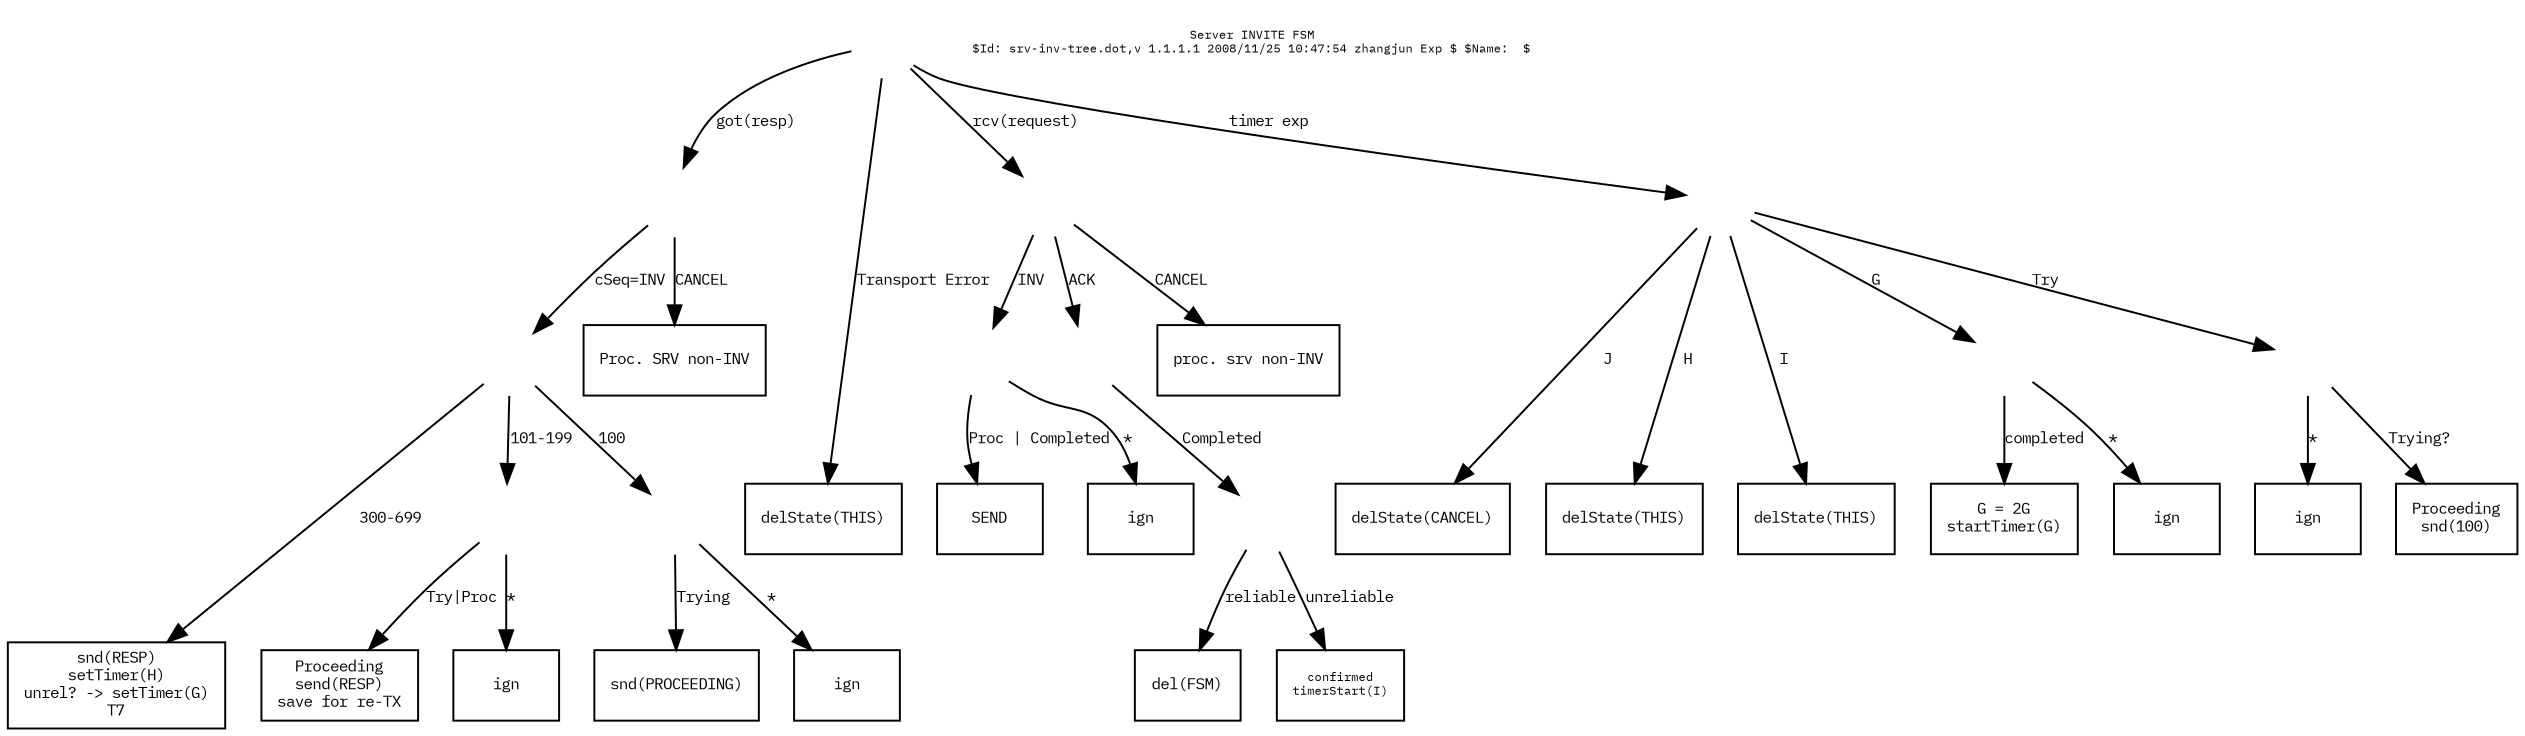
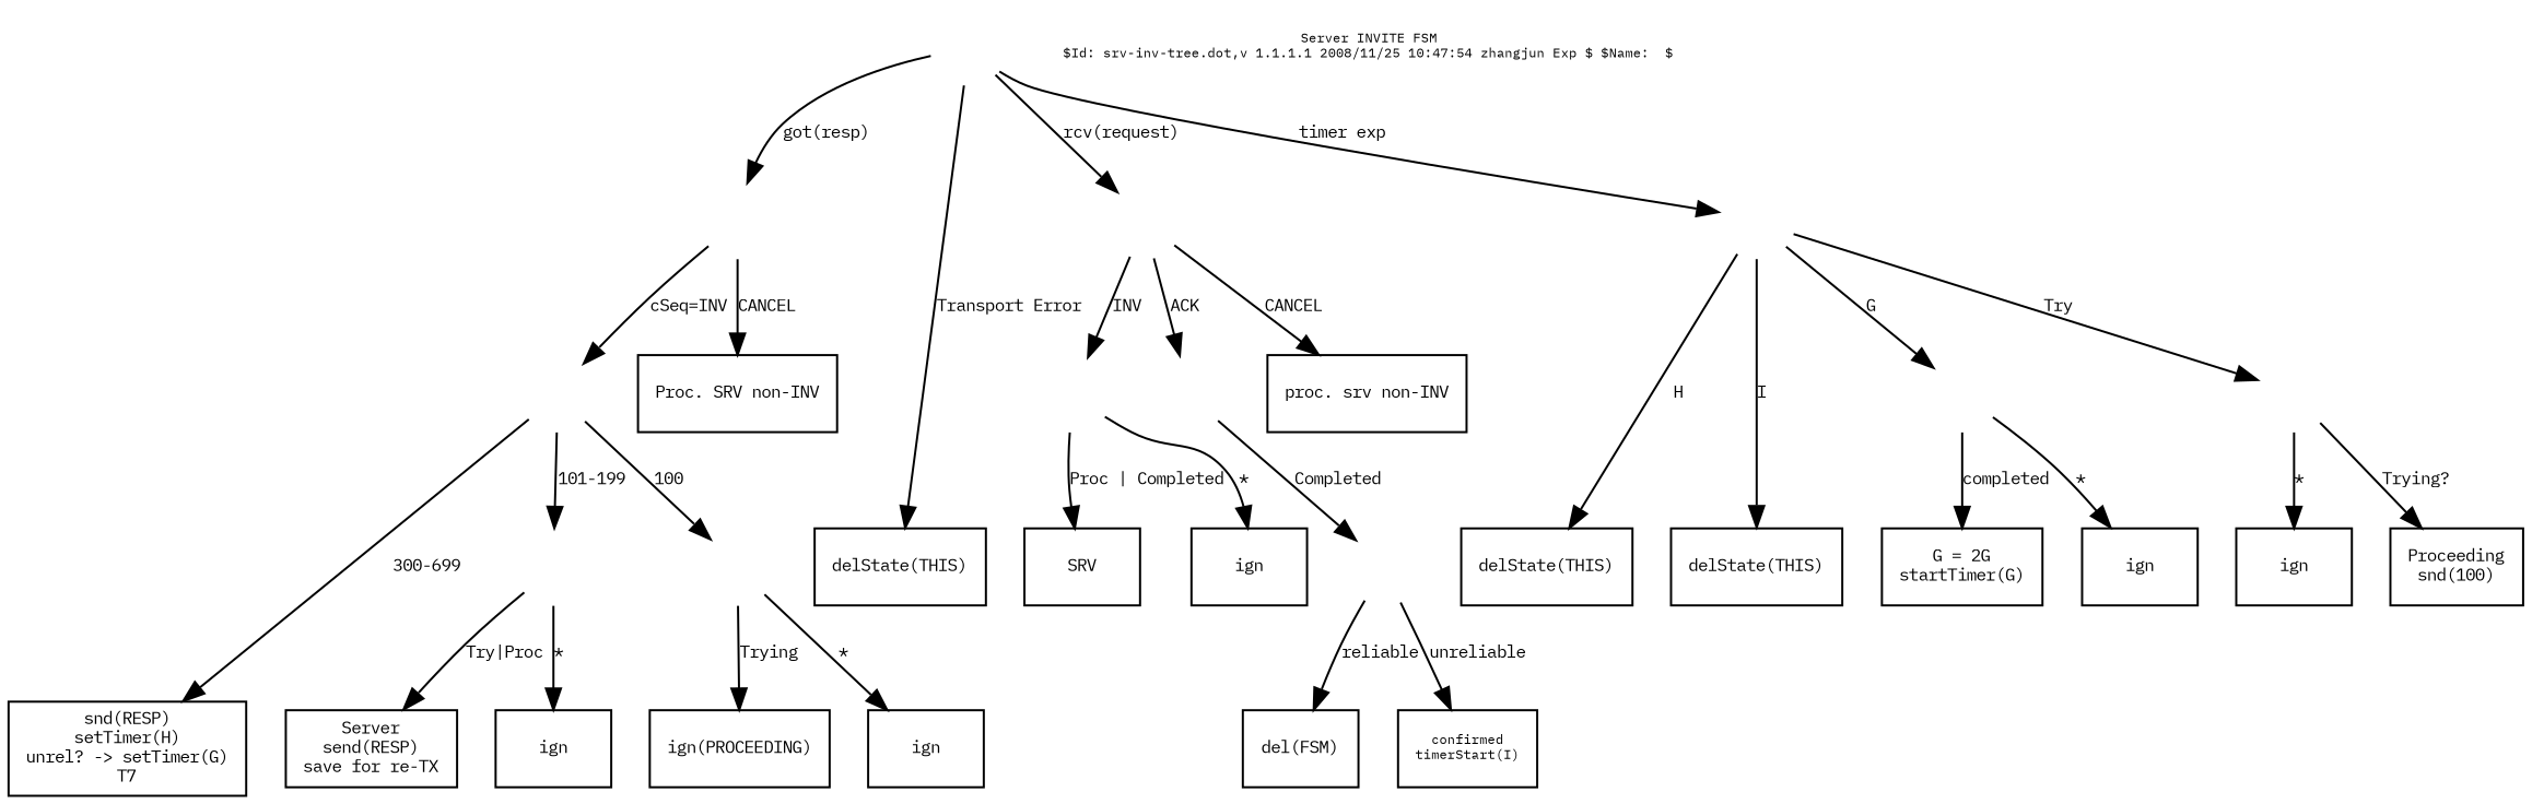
  digraph {
    compound=true
    fontname="IBM Plex Mono"
    fontsize=8
    labelfontname=Helvetica
    labelfontsize=8
    rankdir=TB
    node [fontname="IBM Plex Mono" fontsize=8 shape=box style=solid fixedsize=false]
    edge [arrowhead=normal fontname="IBM Plex Mono" fontsize=8]
    n1 [shape=circle style=invis fixedsize=""]
    n2 [shape=circle style=invis fixedsize=""]
    n3 [label="Proc. SRV non-INV"]
-   n11 [label="Proceeding\nsend(RESP)\nsave for re-TX"]
+   n11 [label="Server\nsend(RESP)\nsave for re-TX"]
    n10 [label=ign]
    n8 [label="snd(RESP)\nsetTimer(H)\nunrel? -> setTimer(G)\nT7"]
    n32 [label="delState(THIS)"]
    n25 [label="G = 2G\nstartTimer(G)"]
    n26 [label=ign]
-   n23 [label="delState(CANCEL)"]
    n27 [label="delState(THIS)"]
    n28 [label="delState(THIS)"]
    n13 [shape=circle style=invis fixedsize=""]
    n16 [shape=circle style=invis fixedsize=""]
    n21 [label="proc. srv non-INV"]
    n4 [shape=circle style=invis fixedsize=""]
    n5 [shape=circle style=invis fixedsize=""]
-   n14 [label=SEND]
+   n14 [label=SRV]
    n15 [label=ign]
    n17 [shape=circle style=invis fixedsize=""]
-   n6 [label="snd(PROCEEDING)"]
+   n6 [label="ign(PROCEEDING)"]
    n7 [label=ign]
    n0 [shape=circle style=invis fixedsize=""]
    n12 [shape=circle style=invis fixedsize=""]
    n22 [shape=circle style=invis fixedsize=""]
    n24 [shape=circle style=invis fixedsize=""]
    n29 [shape=circle style=invis fixedsize=""]
    n18 [label="del(FSM)"]
    n19 [fontsize=6 label="confirmed\ntimerStart(I)"]
    n30 [label=ign]
    n31 [label="Proceeding\nsnd(100)"]
    LABEL_NODE [fontsize=6 label="Server INVITE FSM\n$Id: srv-inv-tree.dot,v 1.1.1.1 2008/11/25 10:47:54 zhangjun Exp $ $Name:  $" shape=plaintext]
    subgraph sub_1 {
      rank=same
      n1
    }
    subgraph sub_2 {
      rank=same
      n2
      n3
    }
    subgraph sub_3 {
      rank=same
      n11
      n10
      n8
    }
    subgraph sub_4 {
      rank=same
      n32
      n25
      n26
-     n23
      n27
      n28
    }
    subgraph sub_5 {
      rank=same
      n13
      n16
      n21
    }
    n1 -> n2 [label="cSeq=INV"]
    n1 -> n3 [label=CANCEL]
    n2 -> n8 [label="300-699"]
    n2 -> n4 [label="101-199"]
    n2 -> n5 [label=100]
    n13 -> n14 [label="Proc | Completed"]
    n13 -> n15 [label="*"]
    n16 -> n17 [label=Completed]
    n4 -> n11 [label="Try|Proc"]
    n4 -> n10 [label="*"]
    n5 -> n6 [label=Trying]
    n5 -> n7 [label="*"]
    n17 -> n18 [label=reliable]
    n17 -> n19 [label=unreliable]
    n0 -> n1 [label="got(resp)"]
    n0 -> n32 [label="Transport Error"]
    n0 -> n12 [label="rcv(request)"]
    n0 -> n22 [label="timer exp"]
    n12 -> n13 [label=INV]
    n12 -> n16 [label=ACK]
    n12 -> n21 [label=CANCEL]
-   n22 -> n23 [label=J]
    n22 -> n27 [label=H]
    n22 -> n28 [label=I]
    n22 -> n24 [label=G]
    n22 -> n29 [label=Try]
    n24 -> n25 [label=completed]
    n24 -> n26 [label="*"]
    n29 -> n30 [label="*"]
    n29 -> n31 [label="Trying?"]
  }
